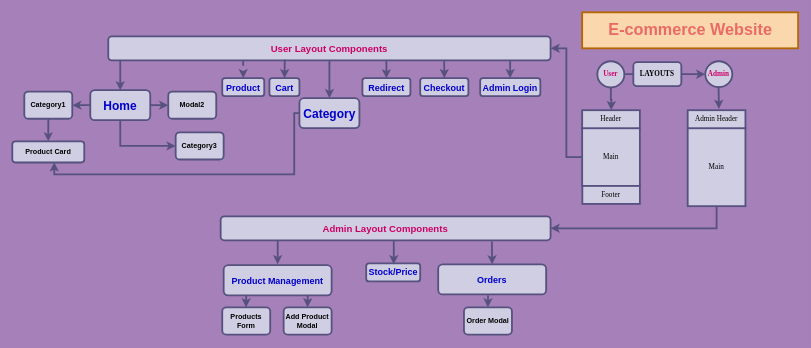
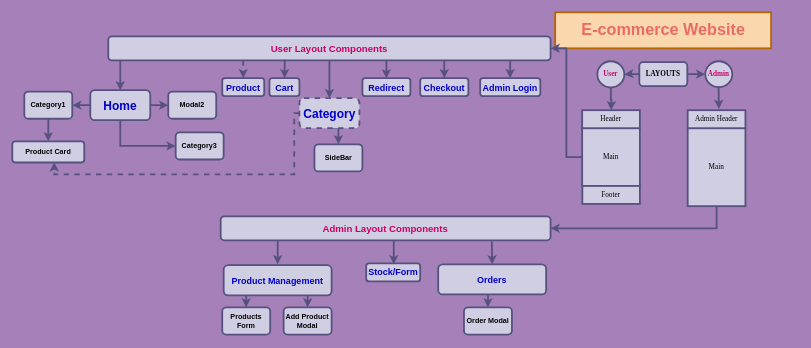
  <mxCell id="0" />
  <mxCell id="1" parent="0" />
- <mxCell id="2" value="&lt;font color=&quot;#ea6b66&quot; style=&quot;font-size: 27px;&quot;&gt;E-commerce Website&lt;/font&gt;" style="text;html=1;fontSize=24;fontStyle=1;verticalAlign=middle;align=center;fontFamily=Helvetica;fillColor=#fad7ac;strokeColor=#b46504;strokeWidth=3;" vertex="1" parent="1"><mxGeometry x="970" y="20" width="360" height="60" as="geometry" /></mxCell>
+ <mxCell id="2" value="&lt;font color=&quot;#ea6b66&quot; style=&quot;font-size: 27px;&quot;&gt;E-commerce Website&lt;/font&gt;" style="text;html=1;fontSize=24;fontStyle=1;verticalAlign=middle;align=center;fontFamily=Helvetica;fillColor=#fad7ac;strokeColor=#b46504;strokeWidth=3;" vertex="1" parent="1"><mxGeometry x="925" y="20" width="360" height="60" as="geometry" /></mxCell>
  <mxCell id="3" value="" style="edgeStyle=orthogonalEdgeStyle;rounded=0;orthogonalLoop=1;jettySize=auto;html=1;fontFamily=Comic Sans MS;fontColor=#F19C99;fillColor=#d0cee2;strokeColor=#56517e;strokeWidth=3;" edge="1" parent="1" source="5" target="7"><mxGeometry relative="1" as="geometry" /></mxCell>
  <mxCell id="4" value="" style="edgeStyle=orthogonalEdgeStyle;rounded=0;orthogonalLoop=1;jettySize=auto;html=1;fontFamily=Comic Sans MS;fontColor=#F19C99;fillColor=#d0cee2;strokeColor=#56517e;strokeWidth=3;" edge="1" parent="1" source="5" target="8"><mxGeometry relative="1" as="geometry" /></mxCell>
- <mxCell id="5" value="&lt;b&gt;&lt;font color=&quot;#000000&quot;&gt;LAYOUTS&lt;/font&gt;&lt;/b&gt;" style="rounded=1;whiteSpace=wrap;html=1;fontFamily=Comic Sans MS;fillColor=#d0cee2;strokeColor=#56517e;strokeWidth=3;" vertex="1" parent="1"><mxGeometry x="1055.31" y="103.14" width="80" height="40" as="geometry" /></mxCell>
+ <mxCell id="5" value="&lt;b&gt;&lt;font color=&quot;#000000&quot;&gt;LAYOUTS&lt;/font&gt;&lt;/b&gt;" style="rounded=1;whiteSpace=wrap;html=1;fontFamily=Comic Sans MS;fillColor=#d0cee2;strokeColor=#56517e;strokeWidth=3;" vertex="1" parent="1"><mxGeometry x="1065.31" y="103.14" width="80" height="40" as="geometry" /></mxCell>
  <mxCell id="6" value="" style="edgeStyle=orthogonalEdgeStyle;rounded=0;orthogonalLoop=1;jettySize=auto;html=1;fontFamily=Comic Sans MS;fontColor=#000000;fillColor=#d0cee2;strokeColor=#56517e;strokeWidth=3;" edge="1" parent="1" source="7"><mxGeometry relative="1" as="geometry"><mxPoint x="1018.31" y="183.14" as="targetPoint" /></mxGeometry></mxCell>
  <mxCell id="7" value="&lt;b&gt;&lt;font color=&quot;#cc0066&quot;&gt;User&lt;/font&gt;&lt;/b&gt;" style="ellipse;whiteSpace=wrap;html=1;fontFamily=Comic Sans MS;rounded=1;fillColor=#d0cee2;strokeColor=#56517e;strokeWidth=3;" vertex="1" parent="1"><mxGeometry x="995.31" y="101.57" width="45" height="43.75" as="geometry" /></mxCell>
  <mxCell id="8" value="&lt;b&gt;&lt;font color=&quot;#cc0066&quot;&gt;Admin&lt;/font&gt;&lt;/b&gt;" style="ellipse;whiteSpace=wrap;html=1;fontFamily=Comic Sans MS;rounded=1;fillColor=#d0cee2;strokeColor=#56517e;strokeWidth=3;" vertex="1" parent="1"><mxGeometry x="1175.31" y="101.57" width="45" height="43.13" as="geometry" /></mxCell>
  <mxCell id="9" style="edgeStyle=orthogonalEdgeStyle;rounded=0;orthogonalLoop=1;jettySize=auto;html=1;entryX=1;entryY=0.5;entryDx=0;entryDy=0;fontFamily=Helvetica;fontSize=15;fontColor=#0000CC;fillColor=#d0cee2;strokeColor=#56517e;strokeWidth=3;" edge="1" parent="1" source="10" target="18"><mxGeometry relative="1" as="geometry" /></mxCell>
  <mxCell id="10" value="Main" style="whiteSpace=wrap;html=1;aspect=fixed;fontFamily=Comic Sans MS;fillColor=#d0cee2;strokeColor=#56517e;strokeWidth=3;" vertex="1" parent="1"><mxGeometry x="970" y="213.14" width="96.25" height="96.25" as="geometry" /></mxCell>
  <mxCell id="11" value="Header" style="rounded=0;whiteSpace=wrap;html=1;fontFamily=Comic Sans MS;fillColor=#d0cee2;strokeColor=#56517e;strokeWidth=3;" vertex="1" parent="1"><mxGeometry x="970" y="183.14" width="96.25" height="30" as="geometry" /></mxCell>
  <mxCell id="12" value="Footer" style="rounded=0;whiteSpace=wrap;html=1;fontFamily=Comic Sans MS;fillColor=#d0cee2;strokeColor=#56517e;strokeWidth=3;" vertex="1" parent="1"><mxGeometry x="970.31" y="309.39" width="95.94" height="30" as="geometry" /></mxCell>
  <mxCell id="13" style="edgeStyle=orthogonalEdgeStyle;rounded=0;orthogonalLoop=1;jettySize=auto;html=1;entryX=1;entryY=0.5;entryDx=0;entryDy=0;fontFamily=Helvetica;fontSize=20;fontColor=#0000CC;fillColor=#d0cee2;strokeColor=#56517e;strokeWidth=3;" edge="1" parent="1" source="14" target="30"><mxGeometry relative="1" as="geometry"><Array as="points"><mxPoint x="1194" y="380" /></Array></mxGeometry></mxCell>
  <mxCell id="14" value="Main" style="whiteSpace=wrap;html=1;fontFamily=Comic Sans MS;fillColor=#d0cee2;strokeColor=#56517e;strokeWidth=3;" vertex="1" parent="1"><mxGeometry x="1145.94" y="213.14" width="96.25" height="130" as="geometry" /></mxCell>
  <mxCell id="15" value="Admin Header" style="rounded=0;whiteSpace=wrap;html=1;fontFamily=Comic Sans MS;fillColor=#d0cee2;strokeColor=#56517e;strokeWidth=3;" vertex="1" parent="1"><mxGeometry x="1145.94" y="183.14" width="96.25" height="30" as="geometry" /></mxCell>
  <mxCell id="16" value="" style="edgeStyle=orthogonalEdgeStyle;rounded=0;orthogonalLoop=1;jettySize=auto;html=1;fontFamily=Comic Sans MS;fontColor=#000000;fillColor=#d0cee2;strokeColor=#56517e;strokeWidth=3;" edge="1" parent="1"><mxGeometry relative="1" as="geometry"><mxPoint x="1197.39" y="143.14" as="sourcePoint" /><mxPoint x="1197.89" y="180.96" as="targetPoint" /></mxGeometry></mxCell>
  <mxCell id="17" style="edgeStyle=orthogonalEdgeStyle;rounded=0;orthogonalLoop=1;jettySize=auto;html=1;entryX=0.5;entryY=0;entryDx=0;entryDy=0;fontFamily=Helvetica;fontSize=20;fontColor=#0000CC;fillColor=#d0cee2;strokeColor=#56517e;strokeWidth=3;" edge="1" parent="1" source="18" target="44"><mxGeometry relative="1" as="geometry" /></mxCell>
  <mxCell id="18" value="&lt;font color=&quot;#cc0066&quot; style=&quot;font-size: 16px;&quot;&gt;User Layout Components&lt;/font&gt;" style="rounded=1;whiteSpace=wrap;html=1;fontFamily=Helvetica;fontStyle=1;fillColor=#d0cee2;strokeColor=#56517e;strokeWidth=3;" vertex="1" parent="1"><mxGeometry x="180" y="60" width="737.35" height="40" as="geometry" /></mxCell>
  <mxCell id="19" value="" style="edgeStyle=orthogonalEdgeStyle;rounded=0;orthogonalLoop=1;jettySize=auto;html=1;fontFamily=Helvetica;fontSize=20;fontColor=#0000CC;fillColor=#d0cee2;strokeColor=#56517e;strokeWidth=3;" edge="1" parent="1" source="22" target="38"><mxGeometry relative="1" as="geometry" /></mxCell>
  <mxCell id="20" style="edgeStyle=orthogonalEdgeStyle;rounded=0;orthogonalLoop=1;jettySize=auto;html=1;exitX=1;exitY=0.5;exitDx=0;exitDy=0;entryX=0;entryY=0.5;entryDx=0;entryDy=0;fontFamily=Helvetica;fontSize=20;fontColor=#0000CC;fillColor=#d0cee2;strokeColor=#56517e;strokeWidth=3;" edge="1" parent="1" source="22" target="39"><mxGeometry relative="1" as="geometry" /></mxCell>
  <mxCell id="21" style="edgeStyle=orthogonalEdgeStyle;rounded=0;orthogonalLoop=1;jettySize=auto;html=1;exitX=0.5;exitY=1;exitDx=0;exitDy=0;fontFamily=Helvetica;fontSize=20;fontColor=#0000CC;fillColor=#d0cee2;strokeColor=#56517e;strokeWidth=3;entryX=0;entryY=0.5;entryDx=0;entryDy=0;" edge="1" parent="1" source="22" target="40"><mxGeometry relative="1" as="geometry"><mxPoint x="230" y="240" as="targetPoint" /><Array as="points"><mxPoint x="200" y="243" /></Array></mxGeometry></mxCell>
  <mxCell id="22" value="&lt;font color=&quot;#0000cc&quot; style=&quot;font-size: 20px;&quot;&gt;Home&lt;/font&gt;" style="whiteSpace=wrap;html=1;fontFamily=Helvetica;rounded=1;fontStyle=1;fillColor=#d0cee2;strokeColor=#56517e;strokeWidth=3;" vertex="1" parent="1"><mxGeometry x="150" y="149.71" width="100" height="50" as="geometry" /></mxCell>
  <mxCell id="23" value="&lt;font color=&quot;#0000cc&quot; style=&quot;font-size: 15px;&quot;&gt;Product&lt;/font&gt;" style="whiteSpace=wrap;html=1;fontFamily=Helvetica;rounded=1;fontStyle=1;fillColor=#d0cee2;strokeColor=#56517e;strokeWidth=3;" vertex="1" parent="1"><mxGeometry x="370" y="129.71" width="70" height="30" as="geometry" /></mxCell>
  <mxCell id="24" value="" style="endArrow=classic;html=1;rounded=0;fontFamily=Helvetica;fontSize=15;fontColor=#0000CC;exitX=0.305;exitY=0.997;exitDx=0;exitDy=0;exitPerimeter=0;fillColor=#d0cee2;strokeColor=#56517e;strokeWidth=3;dashed=1;" edge="1" parent="1" source="18" target="23"><mxGeometry width="50" height="50" relative="1" as="geometry"><mxPoint x="406.32" y="100" as="sourcePoint" /><mxPoint x="396.59" y="118.14" as="targetPoint" /></mxGeometry></mxCell>
  <mxCell id="25" value="&lt;font color=&quot;#0000cc&quot;&gt;&lt;span style=&quot;font-size: 15px;&quot;&gt;Cart&lt;/span&gt;&lt;/font&gt;" style="whiteSpace=wrap;html=1;fontFamily=Helvetica;rounded=1;fontStyle=1;fillColor=#d0cee2;strokeColor=#56517e;strokeWidth=3;" vertex="1" parent="1"><mxGeometry x="448.67" y="129.71" width="50" height="30" as="geometry" /></mxCell>
  <mxCell id="26" value="&lt;font color=&quot;#0000cc&quot; style=&quot;font-size: 15px;&quot;&gt;Checkout&lt;/font&gt;" style="whiteSpace=wrap;html=1;fontFamily=Helvetica;rounded=1;fontStyle=1;fillColor=#d0cee2;strokeColor=#56517e;strokeWidth=3;" vertex="1" parent="1"><mxGeometry x="700" y="129.71" width="80.31" height="30" as="geometry" /></mxCell>
  <mxCell id="27" value="" style="endArrow=classic;html=1;rounded=0;fontFamily=Helvetica;fontSize=15;fontColor=#0000CC;fillColor=#d0cee2;strokeColor=#56517e;strokeWidth=3;" edge="1" parent="1"><mxGeometry width="50" height="50" relative="1" as="geometry"><mxPoint x="740" y="100" as="sourcePoint" /><mxPoint x="740.14" y="129.71" as="targetPoint" /></mxGeometry></mxCell>
  <mxCell id="28" value="&lt;font color=&quot;#0000cc&quot; style=&quot;font-size: 15px;&quot;&gt;Redirect&lt;/font&gt;" style="whiteSpace=wrap;html=1;fontFamily=Helvetica;rounded=1;fontStyle=1;fillColor=#d0cee2;strokeColor=#56517e;strokeWidth=3;" vertex="1" parent="1"><mxGeometry x="603.68" y="129.71" width="80" height="30" as="geometry" /></mxCell>
  <mxCell id="29" value="&lt;font color=&quot;#0000cc&quot; style=&quot;font-size: 15px;&quot;&gt;Admin Login&lt;/font&gt;" style="whiteSpace=wrap;html=1;fontFamily=Helvetica;rounded=1;fontStyle=1;fillColor=#d0cee2;strokeColor=#56517e;strokeWidth=3;" vertex="1" parent="1"><mxGeometry x="800" y="129.71" width="100.31" height="30" as="geometry" /></mxCell>
  <mxCell id="30" value="&lt;font color=&quot;#cc0066&quot; style=&quot;font-size: 16px;&quot;&gt;Admin Layout Components&lt;/font&gt;" style="rounded=1;whiteSpace=wrap;html=1;fontFamily=Helvetica;fontStyle=1;fillColor=#d0cee2;strokeColor=#56517e;strokeWidth=3;" vertex="1" parent="1"><mxGeometry x="367.35" y="360" width="550" height="40" as="geometry" /></mxCell>
  <mxCell id="31" value="&lt;font color=&quot;#0000cc&quot;&gt;&lt;span style=&quot;font-size: 15px;&quot;&gt;Product Management&lt;/span&gt;&lt;/font&gt;" style="whiteSpace=wrap;html=1;fontFamily=Helvetica;rounded=1;fontStyle=1;fillColor=#d0cee2;strokeColor=#56517e;strokeWidth=3;" vertex="1" parent="1"><mxGeometry x="372.35" y="441.57" width="180" height="50.29" as="geometry" /></mxCell>
  <mxCell id="32" value="" style="endArrow=classic;html=1;rounded=0;fontFamily=Helvetica;fontSize=15;fontColor=#0000CC;fillColor=#d0cee2;strokeColor=#56517e;strokeWidth=3;exitX=0.173;exitY=1.008;exitDx=0;exitDy=0;exitPerimeter=0;" edge="1" parent="1" source="30"><mxGeometry width="50" height="50" relative="1" as="geometry"><mxPoint x="464.7" y="400" as="sourcePoint" /><mxPoint x="462.35" y="440" as="targetPoint" /></mxGeometry></mxCell>
- <mxCell id="33" value="&lt;font color=&quot;#0000cc&quot;&gt;&lt;span style=&quot;font-size: 15px;&quot;&gt;Stock/Price&lt;/span&gt;&lt;/font&gt;" style="whiteSpace=wrap;html=1;fontFamily=Helvetica;rounded=1;fontStyle=1;fillColor=#d0cee2;strokeColor=#56517e;strokeWidth=3;" vertex="1" parent="1"><mxGeometry x="610" y="438.43" width="90" height="30" as="geometry" /></mxCell>
+ <mxCell id="33" value="&lt;font color=&quot;#0000cc&quot;&gt;&lt;span style=&quot;font-size: 15px;&quot;&gt;Stock/Form&lt;/span&gt;&lt;/font&gt;" style="whiteSpace=wrap;html=1;fontFamily=Helvetica;rounded=1;fontStyle=1;fillColor=#d0cee2;strokeColor=#56517e;strokeWidth=3;" vertex="1" parent="1"><mxGeometry x="610" y="438.43" width="90" height="30" as="geometry" /></mxCell>
  <mxCell id="34" value="" style="endArrow=classic;html=1;rounded=0;fontFamily=Helvetica;fontSize=15;fontColor=#0000CC;fillColor=#d0cee2;strokeColor=#56517e;strokeWidth=3;" edge="1" parent="1"><mxGeometry width="50" height="50" relative="1" as="geometry"><mxPoint x="655.91" y="400" as="sourcePoint" /><mxPoint x="656" y="440" as="targetPoint" /></mxGeometry></mxCell>
  <mxCell id="35" value="" style="endArrow=classic;html=1;rounded=0;fontFamily=Helvetica;fontSize=15;fontColor=#0000CC;fillColor=#d0cee2;strokeColor=#56517e;strokeWidth=3;exitX=0.822;exitY=1.046;exitDx=0;exitDy=0;exitPerimeter=0;" edge="1" parent="1" source="30"><mxGeometry width="50" height="50" relative="1" as="geometry"><mxPoint x="827.38" y="398.43" as="sourcePoint" /><mxPoint x="820" y="440" as="targetPoint" /></mxGeometry></mxCell>
  <mxCell id="36" value="" style="endArrow=classic;html=1;rounded=0;fontFamily=Helvetica;fontSize=15;fontColor=#0000CC;fillColor=#d0cee2;strokeColor=#56517e;strokeWidth=3;" edge="1" parent="1"><mxGeometry width="50" height="50" relative="1" as="geometry"><mxPoint x="200" y="100" as="sourcePoint" /><mxPoint x="200" y="150" as="targetPoint" /><Array as="points"><mxPoint x="200" y="118.43" /></Array></mxGeometry></mxCell>
  <mxCell id="37" value="" style="edgeStyle=orthogonalEdgeStyle;rounded=0;orthogonalLoop=1;jettySize=auto;html=1;fontFamily=Helvetica;fontSize=20;fontColor=#0000CC;fillColor=#d0cee2;strokeColor=#56517e;strokeWidth=3;" edge="1" parent="1" source="38" target="41"><mxGeometry relative="1" as="geometry" /></mxCell>
  <mxCell id="38" value="Category1" style="whiteSpace=wrap;html=1;rounded=1;fontStyle=1;fillColor=#d0cee2;strokeColor=#56517e;strokeWidth=3;" vertex="1" parent="1"><mxGeometry x="40" y="152.07" width="80" height="45.29" as="geometry" /></mxCell>
  <mxCell id="39" value="Modal2" style="whiteSpace=wrap;html=1;rounded=1;fontStyle=1;fillColor=#d0cee2;strokeColor=#56517e;strokeWidth=3;" vertex="1" parent="1"><mxGeometry x="280" y="152.07" width="80" height="45.29" as="geometry" /></mxCell>
  <mxCell id="40" value="Category3" style="whiteSpace=wrap;html=1;rounded=1;fontStyle=1;fillColor=#d0cee2;strokeColor=#56517e;strokeWidth=3;" vertex="1" parent="1"><mxGeometry x="292.35" y="220" width="80" height="45.29" as="geometry" /></mxCell>
  <mxCell id="41" value="Product Card" style="whiteSpace=wrap;html=1;rounded=1;fontStyle=1;fillColor=#d0cee2;strokeColor=#56517e;strokeWidth=3;" vertex="1" parent="1"><mxGeometry x="20" y="235" width="120" height="35.29" as="geometry" /></mxCell>
- <mxCell id="43" style="edgeStyle=orthogonalEdgeStyle;rounded=0;orthogonalLoop=1;jettySize=auto;html=1;fontFamily=Helvetica;fontSize=20;fontColor=#0000CC;entryX=0.583;entryY=0.992;entryDx=0;entryDy=0;entryPerimeter=0;fillColor=#d0cee2;strokeColor=#56517e;strokeWidth=3;exitX=0;exitY=0.5;exitDx=0;exitDy=0;" edge="1" parent="1" source="44" target="41"><mxGeometry relative="1" as="geometry"><mxPoint x="40" y="300" as="targetPoint" /><Array as="points"><mxPoint x="490" y="188" /><mxPoint x="490" y="290" /><mxPoint x="90" y="290" /></Array></mxGeometry></mxCell>
- <mxCell id="44" value="&lt;font color=&quot;#0000cc&quot; style=&quot;font-size: 20px;&quot;&gt;Category&lt;/font&gt;" style="whiteSpace=wrap;html=1;fontFamily=Helvetica;rounded=1;fontStyle=1;fillColor=#d0cee2;strokeColor=#56517e;strokeWidth=3;" vertex="1" parent="1"><mxGeometry x="498.67" y="163.14" width="100" height="50" as="geometry" /></mxCell>
+ <mxCell id="42" style="edgeStyle=orthogonalEdgeStyle;rounded=0;orthogonalLoop=1;jettySize=auto;html=1;exitX=0.5;exitY=1;exitDx=0;exitDy=0;entryX=0.5;entryY=0;entryDx=0;entryDy=0;fontFamily=Helvetica;fontSize=20;fontColor=#0000CC;fillColor=#d0cee2;strokeColor=#56517e;strokeWidth=3;" edge="1" parent="1" source="44" target="45"><mxGeometry relative="1" as="geometry" /></mxCell>
+ <mxCell id="43" style="edgeStyle=orthogonalEdgeStyle;rounded=0;orthogonalLoop=1;jettySize=auto;html=1;fontFamily=Helvetica;fontSize=20;fontColor=#0000CC;entryX=0.583;entryY=0.992;entryDx=0;entryDy=0;entryPerimeter=0;fillColor=#d0cee2;strokeColor=#56517e;strokeWidth=3;exitX=0;exitY=0.5;exitDx=0;exitDy=0;dashed=1;" edge="1" parent="1" source="44" target="41"><mxGeometry relative="1" as="geometry"><mxPoint x="40" y="300" as="targetPoint" /><Array as="points"><mxPoint x="490" y="188" /><mxPoint x="490" y="290" /><mxPoint x="90" y="290" /></Array></mxGeometry></mxCell>
+ <mxCell id="44" value="&lt;font color=&quot;#0000cc&quot; style=&quot;font-size: 20px;&quot;&gt;Category&lt;/font&gt;" style="whiteSpace=wrap;html=1;fontFamily=Helvetica;rounded=1;fontStyle=1;fillColor=#d0cee2;strokeColor=#56517e;strokeWidth=3;dashed=1;" vertex="1" parent="1"><mxGeometry x="498.67" y="163.14" width="100" height="50" as="geometry" /></mxCell>
+ <mxCell id="45" value="SideBar" style="whiteSpace=wrap;html=1;rounded=1;fontStyle=1;fillColor=#d0cee2;strokeColor=#56517e;strokeWidth=3;" vertex="1" parent="1"><mxGeometry x="523.68" y="240" width="80" height="45.29" as="geometry" /></mxCell>
  <mxCell id="46" value="" style="endArrow=classic;html=1;rounded=0;fontFamily=Helvetica;fontSize=20;fontColor=#0000CC;fillColor=#d0cee2;strokeColor=#56517e;strokeWidth=3;" edge="1" parent="1"><mxGeometry width="50" height="50" relative="1" as="geometry"><mxPoint x="643.68" y="100" as="sourcePoint" /><mxPoint x="643.68" y="130" as="targetPoint" /></mxGeometry></mxCell>
  <mxCell id="47" value="" style="endArrow=classic;html=1;rounded=0;fontFamily=Helvetica;fontSize=20;fontColor=#0000CC;exitX=0.399;exitY=0.98;exitDx=0;exitDy=0;exitPerimeter=0;fillColor=#d0cee2;strokeColor=#56517e;strokeWidth=3;" edge="1" parent="1" source="18" target="25"><mxGeometry width="50" height="50" relative="1" as="geometry"><mxPoint x="470" y="100" as="sourcePoint" /><mxPoint x="470" y="120" as="targetPoint" /></mxGeometry></mxCell>
  <mxCell id="48" value="" style="endArrow=classic;html=1;rounded=0;fontFamily=Helvetica;fontSize=20;fontColor=#0000CC;fillColor=#d0cee2;strokeColor=#56517e;strokeWidth=3;" edge="1" parent="1"><mxGeometry width="50" height="50" relative="1" as="geometry"><mxPoint x="850" y="100" as="sourcePoint" /><mxPoint x="849.87" y="129.71" as="targetPoint" /></mxGeometry></mxCell>
  <mxCell id="49" value="Products Form" style="whiteSpace=wrap;html=1;rounded=1;fontStyle=1;fillColor=#d0cee2;strokeColor=#56517e;strokeWidth=3;" vertex="1" parent="1"><mxGeometry x="370" y="511.86" width="80" height="45.29" as="geometry" /></mxCell>
  <mxCell id="50" value="" style="endArrow=classic;html=1;rounded=0;fontFamily=Helvetica;fontSize=20;fontColor=#0000CC;fillColor=#d0cee2;strokeColor=#56517e;strokeWidth=3;" edge="1" parent="1"><mxGeometry width="50" height="50" relative="1" as="geometry"><mxPoint x="410" y="491.86" as="sourcePoint" /><mxPoint x="409.57" y="511.86" as="targetPoint" /></mxGeometry></mxCell>
  <mxCell id="51" value="Add Product Modal" style="whiteSpace=wrap;html=1;rounded=1;fontStyle=1;fillColor=#d0cee2;strokeColor=#56517e;strokeWidth=3;" vertex="1" parent="1"><mxGeometry x="472.35" y="511.86" width="80" height="45.29" as="geometry" /></mxCell>
  <mxCell id="52" value="" style="endArrow=classic;html=1;rounded=0;fontFamily=Helvetica;fontSize=20;fontColor=#0000CC;fillColor=#d0cee2;strokeColor=#56517e;strokeWidth=3;" edge="1" parent="1"><mxGeometry width="50" height="50" relative="1" as="geometry"><mxPoint x="512.56" y="491.86" as="sourcePoint" /><mxPoint x="512.13" y="511.86" as="targetPoint" /></mxGeometry></mxCell>
  <mxCell id="53" value="Order Modal" style="whiteSpace=wrap;html=1;rounded=1;fontStyle=1;fillColor=#d0cee2;strokeColor=#56517e;strokeWidth=3;" vertex="1" parent="1"><mxGeometry x="772.96" y="511.86" width="80" height="45.29" as="geometry" /></mxCell>
  <mxCell id="54" value="" style="endArrow=classic;html=1;rounded=0;fontFamily=Helvetica;fontSize=20;fontColor=#0000CC;fillColor=#d0cee2;strokeColor=#56517e;strokeWidth=3;" edge="1" parent="1"><mxGeometry width="50" height="50" relative="1" as="geometry"><mxPoint x="813.17" y="491.86" as="sourcePoint" /><mxPoint x="812.74" y="511.86" as="targetPoint" /></mxGeometry></mxCell>
  <mxCell id="55" value="&lt;font color=&quot;#0000cc&quot;&gt;&lt;span style=&quot;font-size: 15px;&quot;&gt;Orders&lt;/span&gt;&lt;/font&gt;" style="whiteSpace=wrap;html=1;fontFamily=Helvetica;rounded=1;fontStyle=1;fillColor=#d0cee2;strokeColor=#56517e;strokeWidth=3;" vertex="1" parent="1"><mxGeometry x="730" y="440" width="180" height="50.29" as="geometry" /></mxCell>
